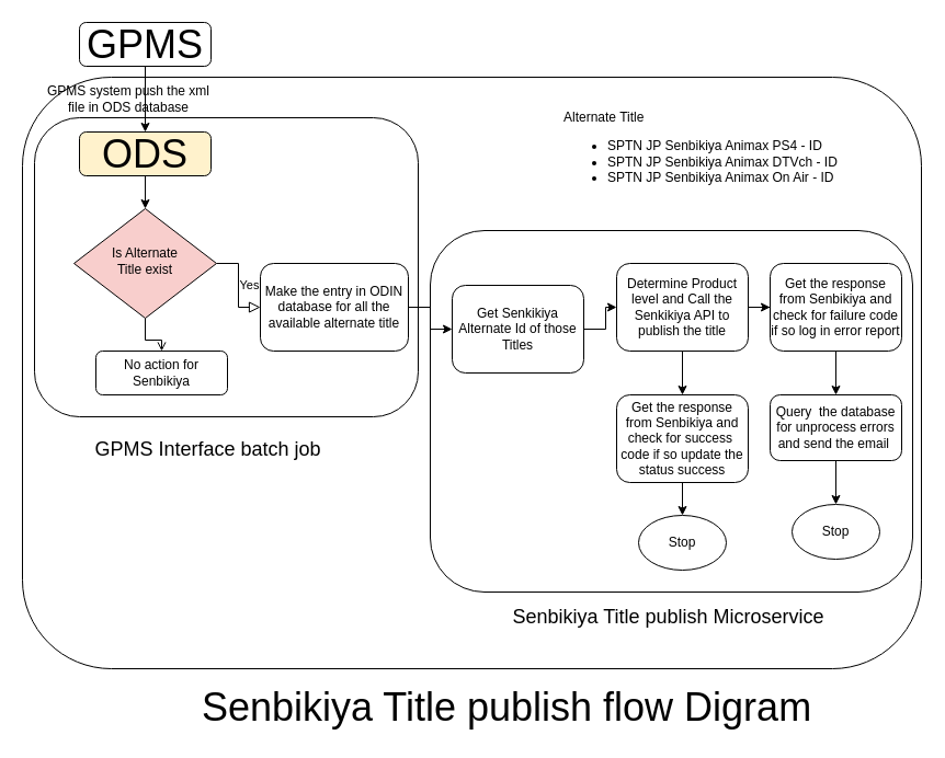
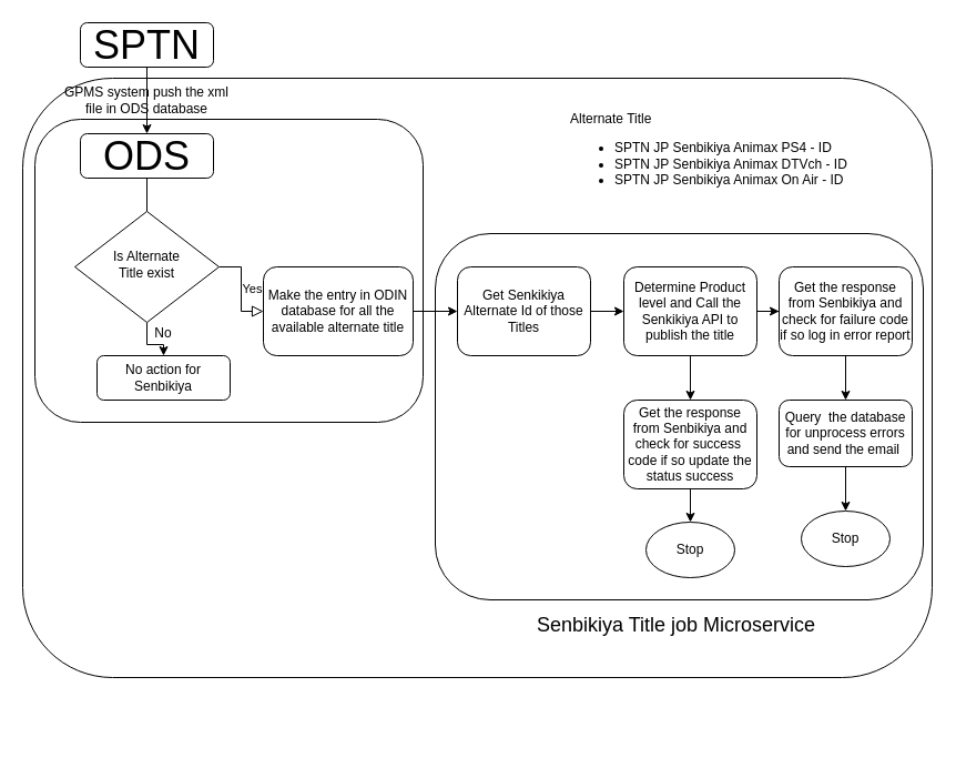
  <mxCell id="0" />
  <mxCell id="1" parent="0" />
  <mxCell id="2" value="" style="rounded=1;whiteSpace=wrap;html=1;" vertex="1" parent="1"><mxGeometry x="20" y="70" width="820" height="540" as="geometry" /></mxCell>
  <mxCell id="3" value="" style="rounded=1;whiteSpace=wrap;html=1;" vertex="1" parent="1"><mxGeometry x="31" y="107" width="350" height="273" as="geometry" /></mxCell>
  <mxCell id="4" value="" style="rounded=1;whiteSpace=wrap;html=1;" vertex="1" parent="1"><mxGeometry x="392" y="210" width="440" height="330" as="geometry" /></mxCell>
- <mxCell id="5" value="&lt;font style=&quot;font-size: 36px&quot;&gt;GPMS&lt;/font&gt;" style="rounded=1;whiteSpace=wrap;html=1;fontSize=12;glass=0;strokeWidth=1;shadow=0;" parent="1" vertex="1"><mxGeometry x="72" y="20" width="120" height="40" as="geometry" /></mxCell>
+ <mxCell id="5" value="&lt;font style=&quot;font-size: 36px&quot;&gt;SPTN&lt;/font&gt;" style="rounded=1;whiteSpace=wrap;html=1;fontSize=12;glass=0;strokeWidth=1;shadow=0;" parent="1" vertex="1"><mxGeometry x="72" y="20" width="120" height="40" as="geometry" /></mxCell>
  <mxCell id="6" value="Yes" style="edgeStyle=orthogonalEdgeStyle;rounded=0;html=1;jettySize=auto;orthogonalLoop=1;fontSize=11;endArrow=block;endFill=0;endSize=8;strokeWidth=1;shadow=0;labelBackgroundColor=none;" parent="1" source="8" target="11" edge="1"><mxGeometry y="10" relative="1" as="geometry"><mxPoint as="offset" /></mxGeometry></mxCell>
- <mxCell id="7" value="" style="edgeStyle=orthogonalEdgeStyle;rounded=0;orthogonalLoop=1;jettySize=auto;html=1;endArrow=open;" edge="1" parent="1" source="8" target="9"><mxGeometry relative="1" as="geometry" /></mxCell>
- <mxCell id="8" value="Is Alternate &lt;br&gt;Title exist" style="rhombus;whiteSpace=wrap;html=1;shadow=0;fontFamily=Helvetica;fontSize=12;align=center;strokeWidth=1;spacing=6;spacingTop=-4;fillColor=#f8cecc;" parent="1" vertex="1"><mxGeometry x="67" y="190" width="130" height="100" as="geometry" /></mxCell>
+ <mxCell id="7" value="" style="edgeStyle=orthogonalEdgeStyle;rounded=0;orthogonalLoop=1;jettySize=auto;html=1;" edge="1" parent="1" source="8" target="9"><mxGeometry relative="1" as="geometry" /></mxCell>
+ <mxCell id="8" value="Is Alternate &lt;br&gt;Title exist" style="rhombus;whiteSpace=wrap;html=1;shadow=0;fontFamily=Helvetica;fontSize=12;align=center;strokeWidth=1;spacing=6;spacingTop=-4;" parent="1" vertex="1"><mxGeometry x="67" y="190" width="130" height="100" as="geometry" /></mxCell>
  <mxCell id="9" value="No action for Senbikiya" style="rounded=1;whiteSpace=wrap;html=1;fontSize=12;glass=0;strokeWidth=1;shadow=0;" parent="1" vertex="1"><mxGeometry x="87" y="320" width="120" height="40" as="geometry" /></mxCell>
  <mxCell id="10" value="" style="edgeStyle=orthogonalEdgeStyle;rounded=0;orthogonalLoop=1;jettySize=auto;html=1;" edge="1" parent="1" source="11" target="14"><mxGeometry relative="1" as="geometry" /></mxCell>
  <mxCell id="11" value="Make the entry in ODIN database for all the available alternate title" style="rounded=1;whiteSpace=wrap;html=1;fontSize=12;glass=0;strokeWidth=1;shadow=0;" parent="1" vertex="1"><mxGeometry x="237" y="240" width="135" height="80" as="geometry" /></mxCell>
  <mxCell id="12" value="Alternate Title&amp;nbsp;&lt;br&gt;&lt;div&gt;&lt;ul&gt;&lt;li&gt;SPTN JP Senbikiya Animax PS4 - ID&lt;/li&gt;&lt;li&gt;SPTN JP Senbikiya Animax DTVch - ID&lt;/li&gt;&lt;li&gt;SPTN JP Senbikiya Animax On Air - ID&lt;/li&gt;&lt;/ul&gt;&lt;/div&gt;" style="text;html=1;strokeColor=none;fillColor=none;align=left;verticalAlign=middle;whiteSpace=wrap;rounded=0;" vertex="1" parent="1"><mxGeometry x="512" y="90" width="260" height="100" as="geometry" /></mxCell>
  <mxCell id="13" value="" style="edgeStyle=orthogonalEdgeStyle;rounded=0;orthogonalLoop=1;jettySize=auto;html=1;" edge="1" parent="1" source="14" target="22"><mxGeometry relative="1" as="geometry" /></mxCell>
- <mxCell id="14" value="Get Senkikiya Alternate Id of those Titles" style="whiteSpace=wrap;html=1;rounded=1;shadow=0;strokeWidth=1;glass=0;" vertex="1" parent="1"><mxGeometry x="412" y="260" width="120" height="80" as="geometry" /></mxCell>
- <mxCell id="15" value="" style="edgeStyle=orthogonalEdgeStyle;rounded=0;orthogonalLoop=1;jettySize=auto;html=1;" edge="1" parent="1" source="16" target="8"><mxGeometry relative="1" as="geometry" /></mxCell>
- <mxCell id="16" value="&lt;font style=&quot;font-size: 36px&quot;&gt;ODS&lt;/font&gt;" style="rounded=1;whiteSpace=wrap;html=1;fillColor=#fff2cc;" vertex="1" parent="1"><mxGeometry x="72" y="120" width="120" height="40" as="geometry" /></mxCell>
+ <mxCell id="14" value="Get Senkikiya Alternate Id of those Titles" style="whiteSpace=wrap;html=1;rounded=1;shadow=0;strokeWidth=1;glass=0;" vertex="1" parent="1"><mxGeometry x="412" y="240" width="120" height="80" as="geometry" /></mxCell>
+ <mxCell id="15" value="" style="edgeStyle=orthogonalEdgeStyle;rounded=0;orthogonalLoop=1;jettySize=auto;html=1;endArrow=none;" edge="1" parent="1" source="16" target="8"><mxGeometry relative="1" as="geometry" /></mxCell>
+ <mxCell id="16" value="&lt;font style=&quot;font-size: 36px&quot;&gt;ODS&lt;/font&gt;" style="rounded=1;whiteSpace=wrap;html=1;" vertex="1" parent="1"><mxGeometry x="72" y="120" width="120" height="40" as="geometry" /></mxCell>
  <mxCell id="17" style="edgeStyle=orthogonalEdgeStyle;rounded=0;orthogonalLoop=1;jettySize=auto;html=1;" edge="1" parent="1"><mxGeometry relative="1" as="geometry"><mxPoint x="132" y="130" as="targetPoint" /><mxPoint x="132" y="130" as="sourcePoint" /></mxGeometry></mxCell>
- <mxCell id="18" value="GPMS system push the xml file in ODS database" style="text;html=1;strokeColor=none;fillColor=none;align=center;verticalAlign=middle;whiteSpace=wrap;rounded=0;" vertex="1" parent="1"><mxGeometry x="37" y="80" width="160" height="20" as="geometry" /></mxCell>
+ <mxCell id="18" value="GPMS system push the xml file in ODS database" style="text;html=1;strokeColor=none;fillColor=none;align=center;verticalAlign=middle;whiteSpace=wrap;rounded=0;" vertex="1" parent="1"><mxGeometry x="52" y="80" width="160" height="20" as="geometry" /></mxCell>
  <mxCell id="19" value="" style="edgeStyle=orthogonalEdgeStyle;rounded=0;orthogonalLoop=1;jettySize=auto;html=1;exitX=0.5;exitY=1;exitDx=0;exitDy=0;" edge="1" parent="1"><mxGeometry relative="1" as="geometry"><mxPoint x="122" y="60" as="sourcePoint" /><mxPoint x="132" y="120" as="targetPoint" /><Array as="points"><mxPoint x="132" y="60" /></Array></mxGeometry></mxCell>
  <mxCell id="20" value="" style="edgeStyle=orthogonalEdgeStyle;rounded=0;orthogonalLoop=1;jettySize=auto;html=1;" edge="1" parent="1" source="22" target="24"><mxGeometry relative="1" as="geometry" /></mxCell>
  <mxCell id="21" value="" style="edgeStyle=orthogonalEdgeStyle;rounded=0;orthogonalLoop=1;jettySize=auto;html=1;" edge="1" parent="1" source="22" target="26"><mxGeometry relative="1" as="geometry" /></mxCell>
  <mxCell id="22" value="Determine Product level and Call the Senkikiya API to publish the title" style="whiteSpace=wrap;html=1;rounded=1;shadow=0;strokeWidth=1;glass=0;" vertex="1" parent="1"><mxGeometry x="562" y="240" width="120" height="80" as="geometry" /></mxCell>
  <mxCell id="23" value="" style="edgeStyle=orthogonalEdgeStyle;rounded=0;orthogonalLoop=1;jettySize=auto;html=1;" edge="1" parent="1" source="24" target="29"><mxGeometry relative="1" as="geometry" /></mxCell>
  <mxCell id="24" value="Get the response from Senbikiya and check for failure code if so log in error report" style="whiteSpace=wrap;html=1;rounded=1;shadow=0;strokeWidth=1;glass=0;" vertex="1" parent="1"><mxGeometry x="702" y="240" width="120" height="80" as="geometry" /></mxCell>
  <mxCell id="25" value="" style="edgeStyle=orthogonalEdgeStyle;rounded=0;orthogonalLoop=1;jettySize=auto;html=1;" edge="1" parent="1" source="26" target="27"><mxGeometry relative="1" as="geometry" /></mxCell>
  <mxCell id="26" value="Get the response from Senbikiya and check for success&amp;nbsp; code if so update the status success" style="whiteSpace=wrap;html=1;rounded=1;shadow=0;strokeWidth=1;glass=0;" vertex="1" parent="1"><mxGeometry x="562" y="360" width="120" height="80" as="geometry" /></mxCell>
  <mxCell id="27" value="Stop" style="ellipse;whiteSpace=wrap;html=1;" vertex="1" parent="1"><mxGeometry x="582" y="470" width="80" height="50" as="geometry" /></mxCell>
  <mxCell id="28" value="" style="edgeStyle=orthogonalEdgeStyle;rounded=0;orthogonalLoop=1;jettySize=auto;html=1;" edge="1" parent="1" source="29" target="30"><mxGeometry relative="1" as="geometry" /></mxCell>
  <mxCell id="29" value="Query&amp;nbsp; the database for unprocess errors and send the email&amp;nbsp;" style="whiteSpace=wrap;html=1;rounded=1;shadow=0;strokeWidth=1;glass=0;" vertex="1" parent="1"><mxGeometry x="702" y="360" width="120" height="60" as="geometry" /></mxCell>
  <mxCell id="30" value="Stop" style="ellipse;whiteSpace=wrap;html=1;" vertex="1" parent="1"><mxGeometry x="722" y="460" width="80" height="50" as="geometry" /></mxCell>
- <mxCell id="31" value="&lt;font style=&quot;font-size: 18px&quot;&gt;Senbikiya Title publish Microservice&amp;nbsp;&lt;/font&gt;" style="text;html=1;strokeColor=none;fillColor=none;align=center;verticalAlign=middle;whiteSpace=wrap;rounded=0;" vertex="1" parent="1"><mxGeometry x="452" y="540" width="320" height="45" as="geometry" /></mxCell>
- <mxCell id="32" value="&lt;font style=&quot;font-size: 18px&quot;&gt;GPMS Interface batch job&lt;/font&gt;" style="text;html=1;strokeColor=none;fillColor=none;align=center;verticalAlign=middle;whiteSpace=wrap;rounded=0;" vertex="1" parent="1"><mxGeometry x="72" y="400" width="235" height="20" as="geometry" /></mxCell>
- <mxCell id="34" value="&lt;font style=&quot;font-size: 36px&quot;&gt;Senbikiya Title publish flow Digram&lt;/font&gt;" style="text;html=1;strokeColor=none;fillColor=none;align=center;verticalAlign=middle;whiteSpace=wrap;rounded=0;" vertex="1" parent="1"><mxGeometry x="162" y="620" width="600" height="50" as="geometry" /></mxCell>
+ <mxCell id="31" value="&lt;font style=&quot;font-size: 18px&quot;&gt;Senbikiya Title job Microservice&amp;nbsp;&lt;/font&gt;" style="text;html=1;strokeColor=none;fillColor=none;align=center;verticalAlign=middle;whiteSpace=wrap;rounded=0;" vertex="1" parent="1"><mxGeometry x="452" y="540" width="320" height="45" as="geometry" /></mxCell>
+ <mxCell id="33" value="No" style="text;html=1;strokeColor=none;fillColor=none;align=center;verticalAlign=middle;whiteSpace=wrap;rounded=0;" vertex="1" parent="1"><mxGeometry x="132" y="290" width="30" height="20" as="geometry" /></mxCell>
